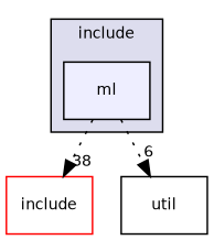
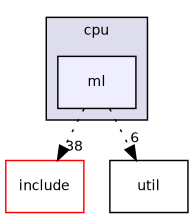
  digraph {
    compound=true
    node [fontname=Helvetica fontsize=10 shape=box style=filled]
    edge [arrowhead=normal labeldistance=1.5 labelfontname=Helvetica labelfontsize=10 style=dotted]
    n1 [fillcolor="#eeeeff" label=ml pencolor=black]
    n2 [color=red fillcolor=white label=include]
    n3 [label=util style=""]
    subgraph cluster_1 {
      bgcolor="#ddddee"
      fontname=Helvetica
      fontsize=10
-     label=include
+     label=cpu
      pencolor=black
      n1
    }
    n1 -> n2 [headlabel=38]
    n1 -> n3 [headlabel=6]
  }
